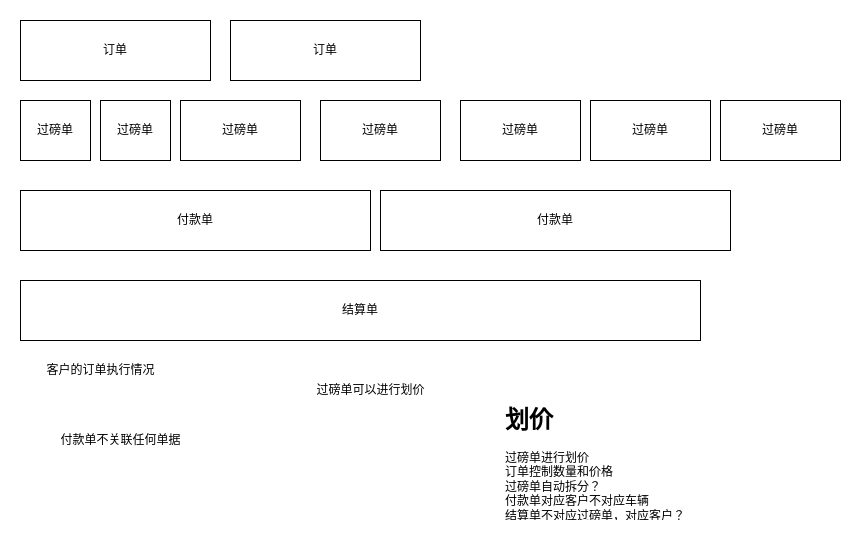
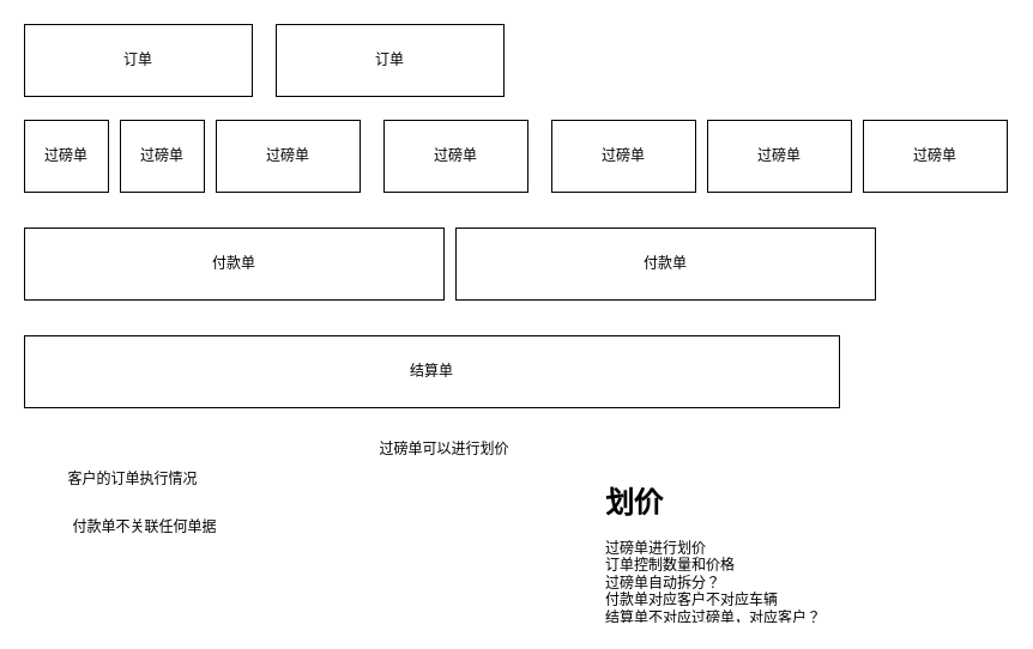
  <mxCell id="0" />
  <mxCell id="1" parent="0" />
  <mxCell id="2" value="过磅单" style="rounded=0;whiteSpace=wrap;html=1;" vertex="1" parent="1"><mxGeometry x="20" y="100" width="70" height="60" as="geometry" /></mxCell>
  <mxCell id="3" value="过磅单" style="rounded=0;whiteSpace=wrap;html=1;" vertex="1" parent="1"><mxGeometry x="180" y="100" width="120" height="60" as="geometry" /></mxCell>
  <mxCell id="4" value="过磅单" style="rounded=0;whiteSpace=wrap;html=1;" vertex="1" parent="1"><mxGeometry x="320" y="100" width="120" height="60" as="geometry" /></mxCell>
  <mxCell id="5" value="订单" style="rounded=0;whiteSpace=wrap;html=1;" vertex="1" parent="1"><mxGeometry x="20" y="20" width="190" height="60" as="geometry" /></mxCell>
  <mxCell id="6" value="订单" style="rounded=0;whiteSpace=wrap;html=1;" vertex="1" parent="1"><mxGeometry x="230" y="20" width="190" height="60" as="geometry" /></mxCell>
  <mxCell id="7" value="过磅单" style="rounded=0;whiteSpace=wrap;html=1;" vertex="1" parent="1"><mxGeometry x="460" y="100" width="120" height="60" as="geometry" /></mxCell>
  <mxCell id="8" value="付款单" style="rounded=0;whiteSpace=wrap;html=1;" vertex="1" parent="1"><mxGeometry x="20" y="190" width="350" height="60" as="geometry" /></mxCell>
  <mxCell id="9" value="结算单" style="rounded=0;whiteSpace=wrap;html=1;" vertex="1" parent="1"><mxGeometry x="20" y="280" width="680" height="60" as="geometry" /></mxCell>
- <mxCell id="10" value="客户的订单执行情况" style="text;html=1;align=center;verticalAlign=middle;resizable=0;points=[];autosize=1;" vertex="1" parent="1"><mxGeometry x="40" y="360" width="120" height="20" as="geometry" /></mxCell>
+ <mxCell id="10" value="客户的订单执行情况" style="text;html=1;align=center;verticalAlign=middle;resizable=0;points=[];autosize=1;" vertex="1" parent="1"><mxGeometry x="50" y="390" width="120" height="20" as="geometry" /></mxCell>
  <mxCell id="11" value="付款单不关联任何单据" style="text;html=1;align=center;verticalAlign=middle;resizable=0;points=[];autosize=1;" vertex="1" parent="1"><mxGeometry x="50" y="430" width="140" height="20" as="geometry" /></mxCell>
- <mxCell id="12" value="过磅单可以进行划价" style="text;html=1;align=center;verticalAlign=middle;resizable=0;points=[];autosize=1;" vertex="1" parent="1"><mxGeometry x="310" y="380" width="120" height="20" as="geometry" /></mxCell>
+ <mxCell id="12" value="过磅单可以进行划价" style="text;html=1;align=center;verticalAlign=middle;resizable=0;points=[];autosize=1;" vertex="1" parent="1"><mxGeometry x="310" y="365" width="120" height="20" as="geometry" /></mxCell>
  <mxCell id="13" value="&lt;h1&gt;划价&lt;/h1&gt;&lt;div&gt;过磅单进行划价&lt;/div&gt;&lt;div&gt;订单控制数量和价格&lt;/div&gt;&lt;div&gt;过磅单自动拆分？&lt;/div&gt;&lt;div&gt;付款单对应客户不对应车辆&lt;/div&gt;&lt;div&gt;结算单不对应过磅单，对应客户？&lt;/div&gt;" style="text;html=1;strokeColor=none;fillColor=none;spacing=5;spacingTop=-20;whiteSpace=wrap;overflow=hidden;rounded=0;" vertex="1" parent="1"><mxGeometry x="500" y="400" width="190" height="120" as="geometry" /></mxCell>
  <mxCell id="14" value="过磅单" style="rounded=0;whiteSpace=wrap;html=1;" vertex="1" parent="1"><mxGeometry x="100" y="100" width="70" height="60" as="geometry" /></mxCell>
  <mxCell id="15" value="过磅单" style="rounded=0;whiteSpace=wrap;html=1;" vertex="1" parent="1"><mxGeometry x="720" y="100" width="120" height="60" as="geometry" /></mxCell>
  <mxCell id="16" value="过磅单" style="rounded=0;whiteSpace=wrap;html=1;" vertex="1" parent="1"><mxGeometry x="590" y="100" width="120" height="60" as="geometry" /></mxCell>
  <mxCell id="17" value="付款单" style="rounded=0;whiteSpace=wrap;html=1;" vertex="1" parent="1"><mxGeometry x="380" y="190" width="350" height="60" as="geometry" /></mxCell>
